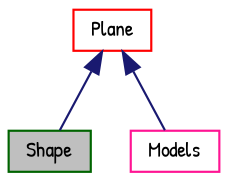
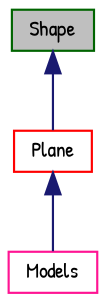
  digraph {
    fontname="Patrick Hand"
    node [fillcolor=white fontname="Patrick Hand" fontsize=10 shape=record style=filled]
    edge [color=midnightblue dir=back fontname="Patrick Hand" fontsize=10 labelfontname=Helvetica labelfontsize=10 style=solid]
    n1 [color=darkgreen fillcolor=grey75 fontcolor=black height=0.2 label=Shape width=0.4]
    n2 [color=red height=0.2 label=Plane width=0.4]
    n3 [color=deeppink height=0.2 label=Models width=0.4]
-   n2 -> n1
+   n1 -> n2
    n2 -> n3
  }
